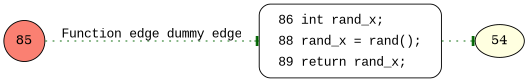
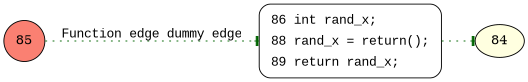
  digraph {
    rankdir=LR
    node [style=filled]
    edge [arrowhead=tee color=darkgreen style=dotted]
    85 [fillcolor=salmon shape=circle]
-   n2 [fillcolor=white fontname="Courier New" label=<<table border="0" cellborder="0" cellpadding="3" bgcolor="white"><tr><td align="right">86</td><td align="left">int rand_x;</td></tr><tr><td align="right">88</td><td align="left">rand_x = rand();</td></tr><tr><td align="right">89</td><td align="left">return rand_x;</td></tr></table>> penwidth=1 shape=Mrecord style="filled,bold"]
-   84 [fillcolor=lightyellow label=54]
+   n2 [fillcolor=white fontname="Courier New" label=<<table border="0" cellborder="0" cellpadding="3" bgcolor="white"><tr><td align="right">86</td><td align="left">int rand_x;</td></tr><tr><td align="right">88</td><td align="left">rand_x = return();</td></tr><tr><td align="right">89</td><td align="left">return rand_x;</td></tr></table>> penwidth=1 shape=Mrecord style="filled,bold"]
+   84 [fillcolor=lightyellow]
    85 -> n2 [fontname="Courier New" label="Function edge dummy edge"]
    n2 -> 84
  }
